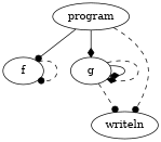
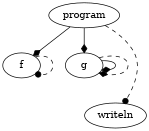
  digraph {
    edge [arrowhead=dot style=dashed]
    program
    f
    g
    writeln
-   program -> f [style=""]
+   program -> f [arrowhead=diamond style=""]
    program -> g [arrowhead=diamond style=solid]
    program -> writeln
    f -> f
    g -> g [arrowhead=diamond style=""]
    g -> g [arrowhead=diamond]
-   g -> writeln
  }
